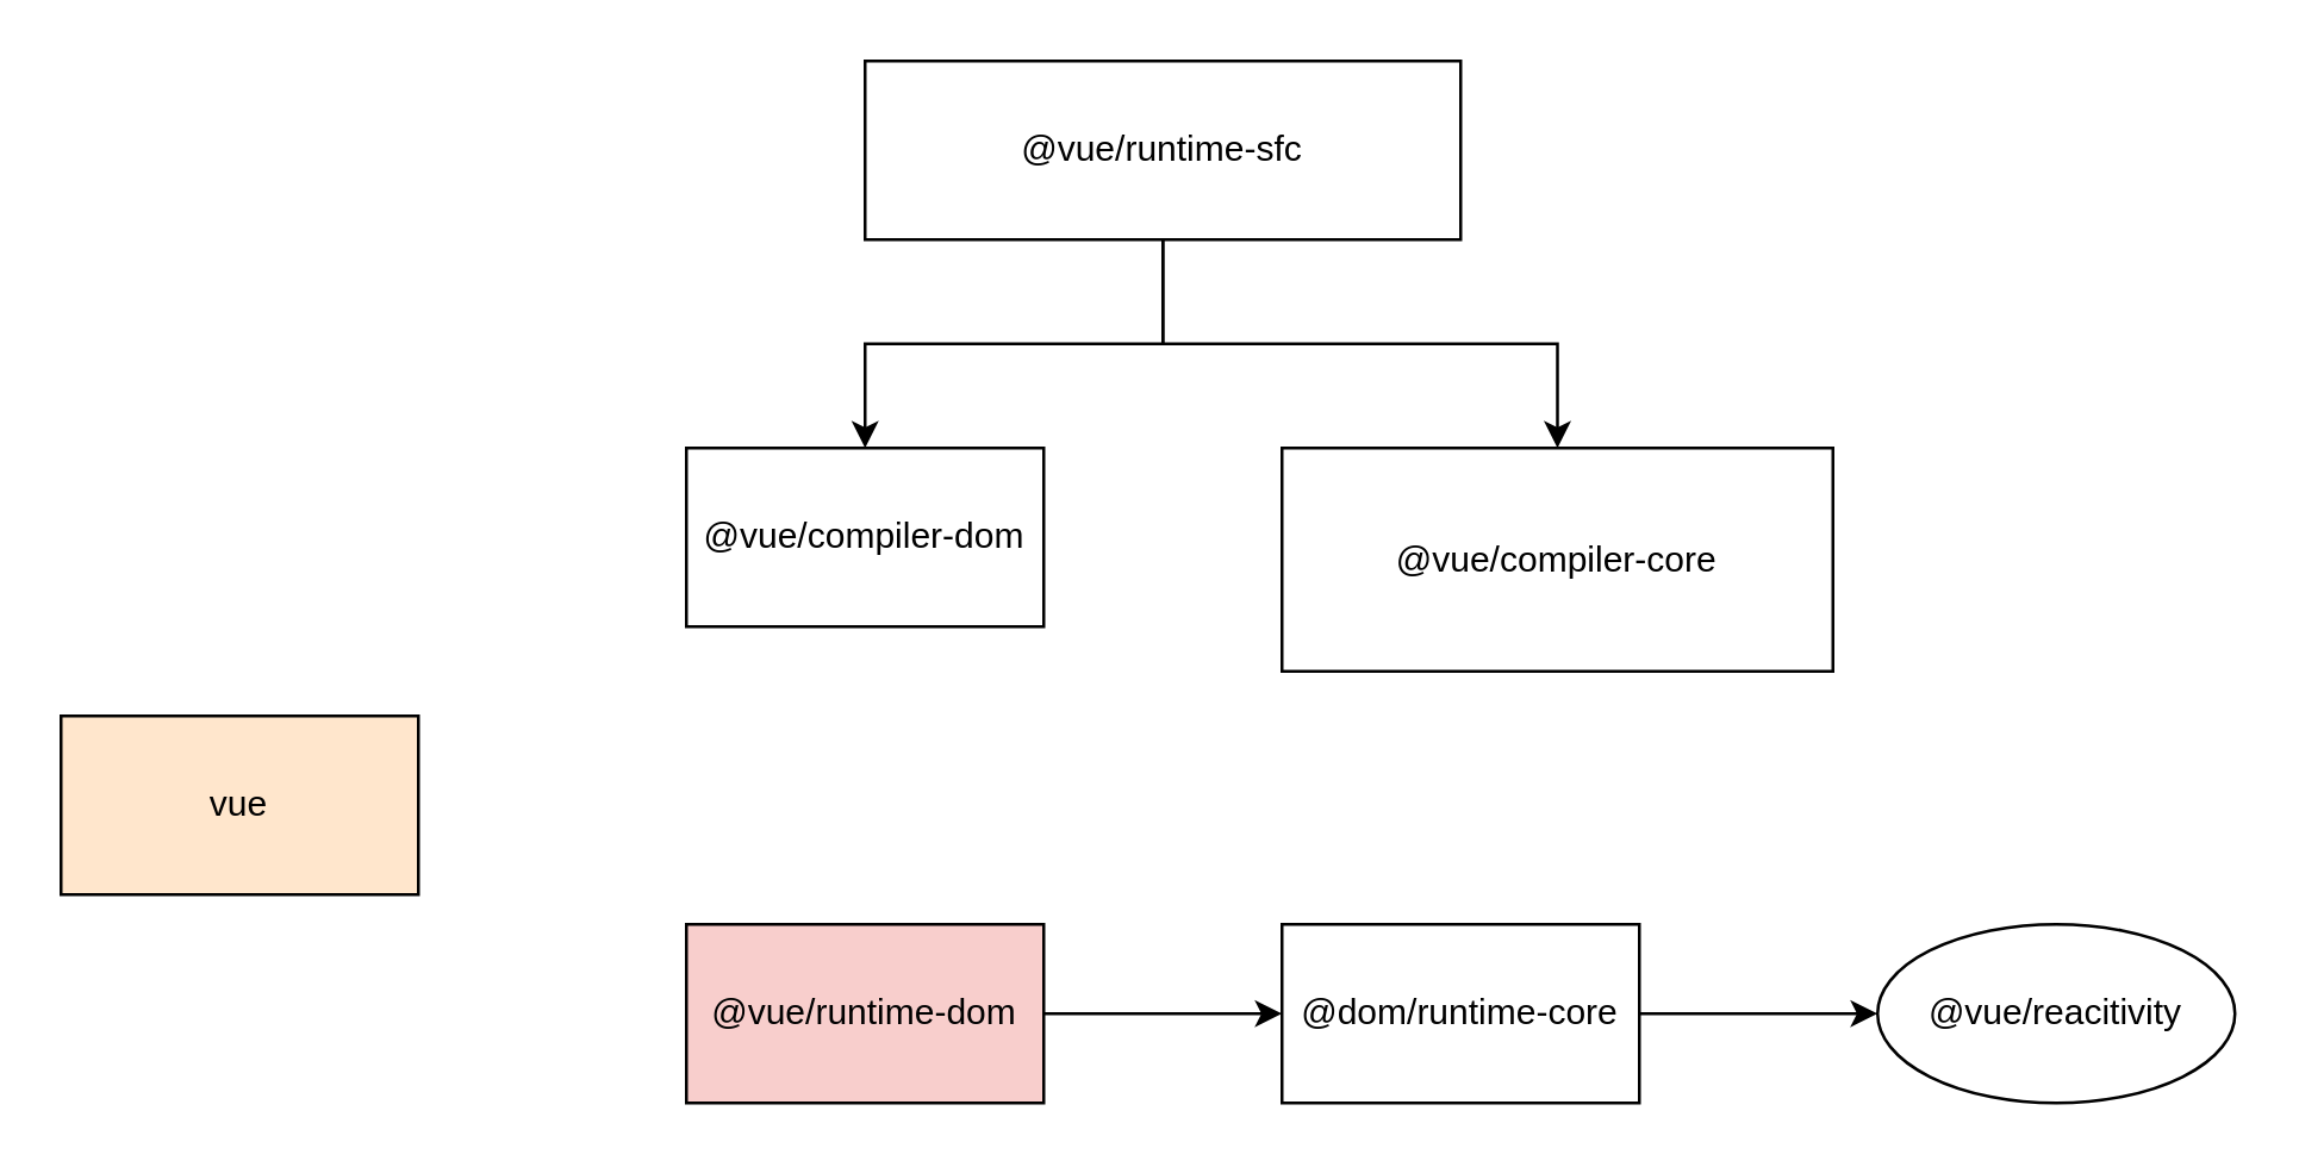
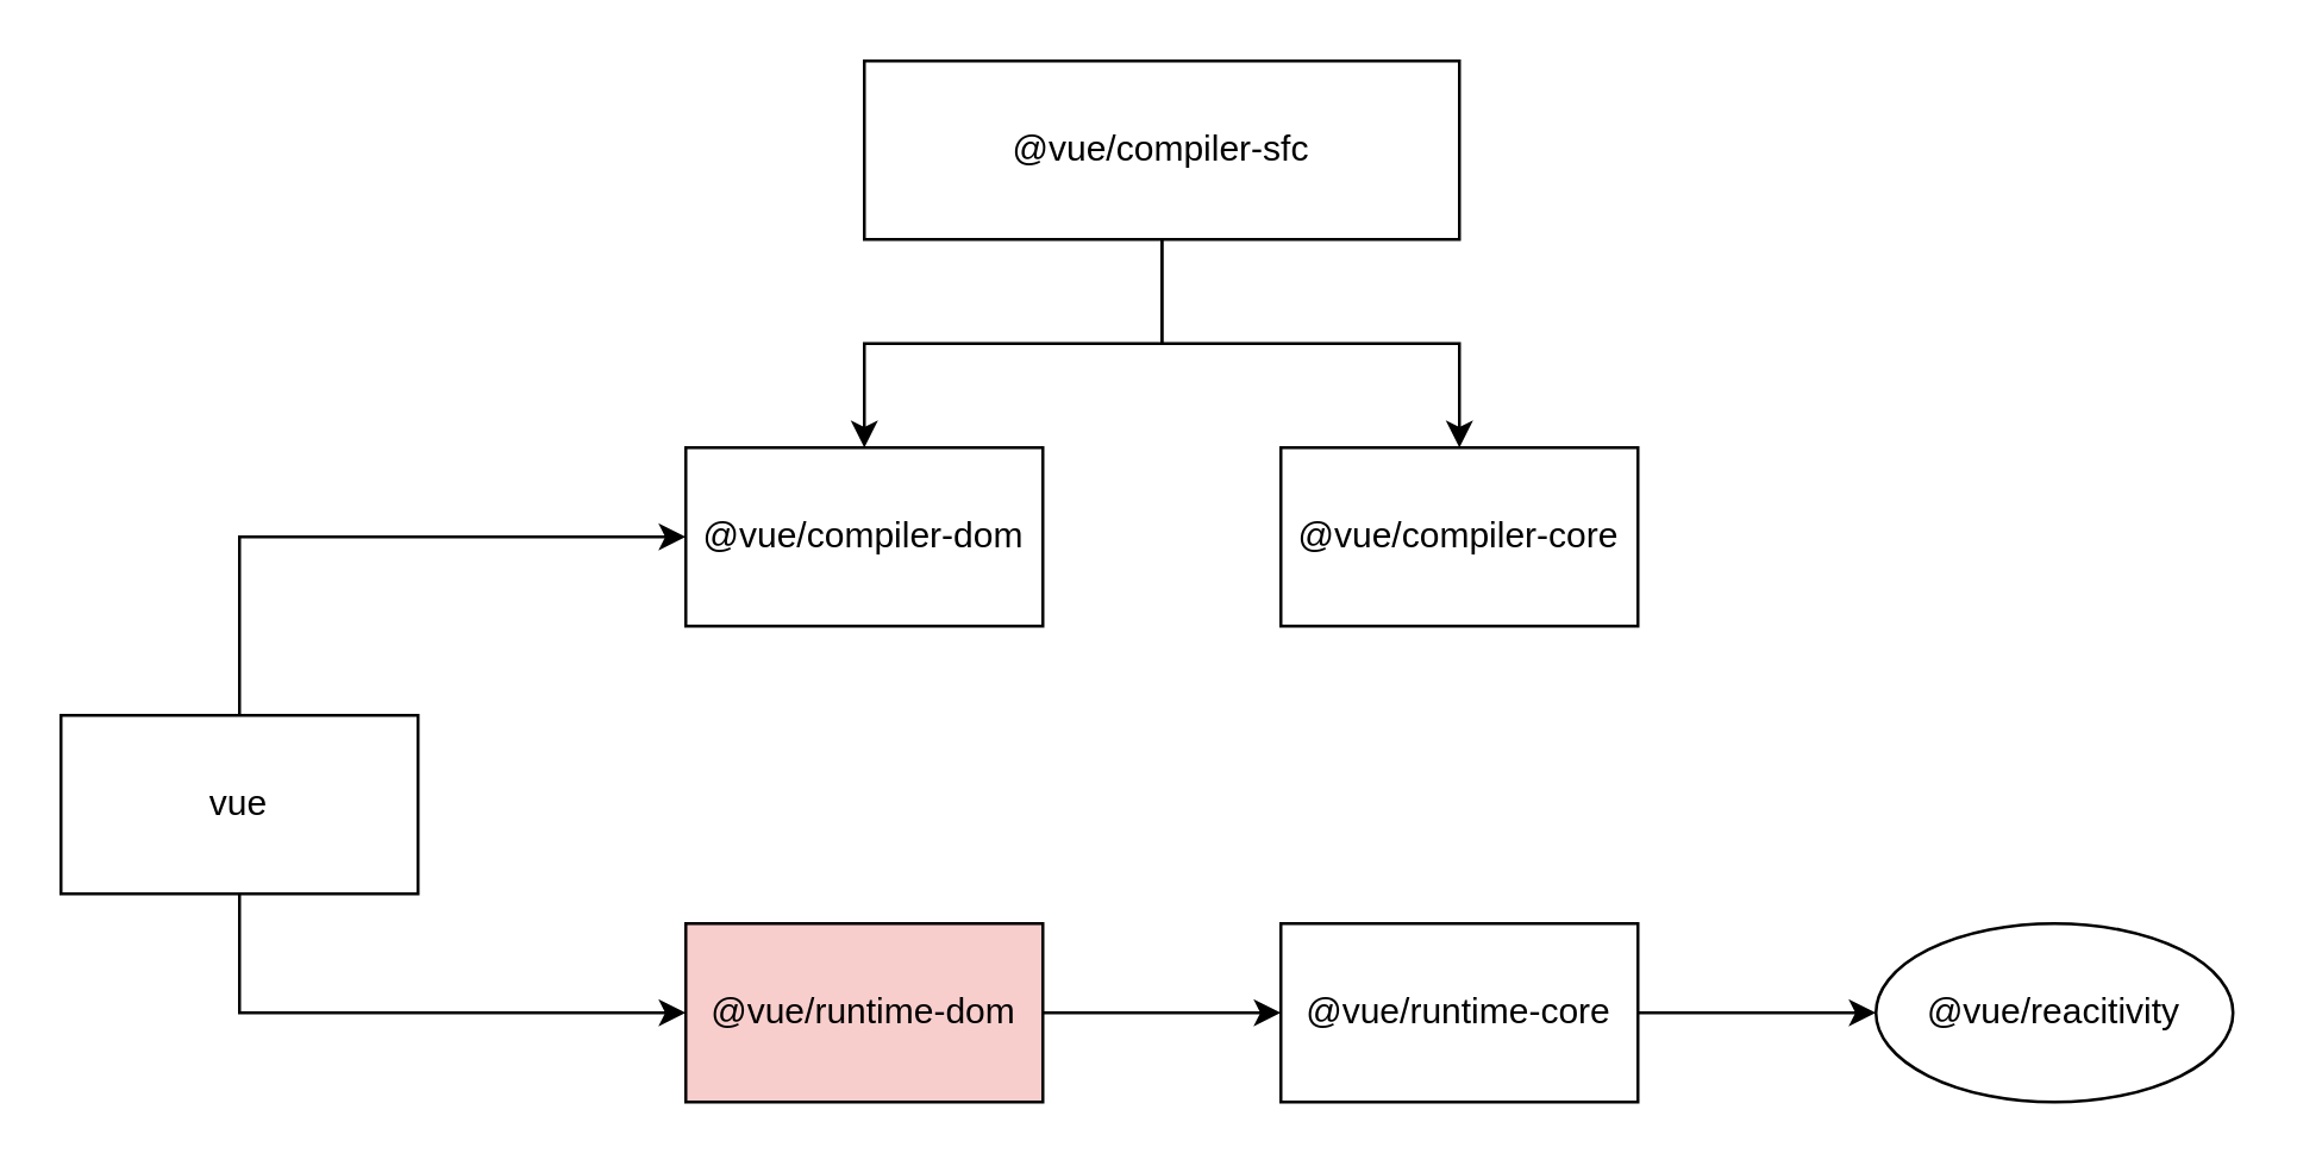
  <mxCell id="0" />
  <mxCell id="1" parent="0" />
- <mxCell id="4" value="vue" style="rounded=0;whiteSpace=wrap;html=1;fillColor=#ffe6cc;" parent="1" vertex="1"><mxGeometry x="20" y="240" width="120" height="60" as="geometry" /></mxCell>
+ <mxCell id="2" style="edgeStyle=orthogonalEdgeStyle;rounded=0;orthogonalLoop=1;jettySize=auto;html=1;entryX=0;entryY=0.5;entryDx=0;entryDy=0;" edge="1" parent="1" source="4" target="5"><mxGeometry relative="1" as="geometry"><Array as="points"><mxPoint x="80" y="180" /></Array></mxGeometry></mxCell>
+ <mxCell id="3" value="" style="edgeStyle=orthogonalEdgeStyle;rounded=0;orthogonalLoop=1;jettySize=auto;html=1;" edge="1" parent="1" source="4" target="11"><mxGeometry relative="1" as="geometry"><Array as="points"><mxPoint x="80" y="340" /></Array></mxGeometry></mxCell>
+ <mxCell id="4" value="vue" style="rounded=0;whiteSpace=wrap;html=1;" parent="1" vertex="1"><mxGeometry x="20" y="240" width="120" height="60" as="geometry" /></mxCell>
  <mxCell id="5" value="@vue/compiler-dom" style="whiteSpace=wrap;html=1;rounded=0;" parent="1" vertex="1"><mxGeometry x="230" y="150" width="120" height="60" as="geometry" /></mxCell>
- <mxCell id="6" value="&lt;span style=&quot;color: rgb(0, 0, 0);&quot;&gt;@vue/compiler-core&lt;/span&gt;" style="whiteSpace=wrap;html=1;rounded=0;" parent="1" vertex="1"><mxGeometry x="430" y="150" width="185" height="75" as="geometry" /></mxCell>
+ <mxCell id="6" value="&lt;span style=&quot;color: rgb(0, 0, 0);&quot;&gt;@vue/compiler-core&lt;/span&gt;" style="whiteSpace=wrap;html=1;rounded=0;" parent="1" vertex="1"><mxGeometry x="430" y="150" width="120" height="60" as="geometry" /></mxCell>
  <mxCell id="7" style="edgeStyle=orthogonalEdgeStyle;rounded=0;orthogonalLoop=1;jettySize=auto;html=1;" edge="1" parent="1" source="9" target="5"><mxGeometry relative="1" as="geometry" /></mxCell>
  <mxCell id="8" style="edgeStyle=orthogonalEdgeStyle;rounded=0;orthogonalLoop=1;jettySize=auto;html=1;" edge="1" parent="1" source="9" target="6"><mxGeometry relative="1" as="geometry" /></mxCell>
- <mxCell id="9" value="&lt;span style=&quot;color: rgb(0, 0, 0);&quot;&gt;@vue/runtime-sfc&lt;/span&gt;" style="rounded=0;whiteSpace=wrap;html=1;" parent="1" vertex="1"><mxGeometry x="290" y="20" width="200" height="60" as="geometry" /></mxCell>
+ <mxCell id="9" value="&lt;span style=&quot;color: rgb(0, 0, 0);&quot;&gt;@vue/compiler-sfc&lt;/span&gt;" style="rounded=0;whiteSpace=wrap;html=1;" parent="1" vertex="1"><mxGeometry x="290" y="20" width="200" height="60" as="geometry" /></mxCell>
  <mxCell id="10" value="" style="edgeStyle=orthogonalEdgeStyle;rounded=0;orthogonalLoop=1;jettySize=auto;html=1;" edge="1" parent="1" source="11" target="13"><mxGeometry relative="1" as="geometry" /></mxCell>
  <mxCell id="11" value="@vue/runtime-dom" style="whiteSpace=wrap;html=1;rounded=0;fillColor=#f8cecc;" vertex="1" parent="1"><mxGeometry x="230" y="310" width="120" height="60" as="geometry" /></mxCell>
  <mxCell id="12" value="" style="edgeStyle=orthogonalEdgeStyle;rounded=0;orthogonalLoop=1;jettySize=auto;html=1;" edge="1" parent="1" source="13" target="14"><mxGeometry relative="1" as="geometry" /></mxCell>
- <mxCell id="13" value="@dom/runtime-core" style="whiteSpace=wrap;html=1;rounded=0;" vertex="1" parent="1"><mxGeometry x="430" y="310" width="120" height="60" as="geometry" /></mxCell>
+ <mxCell id="13" value="@vue/runtime-core" style="whiteSpace=wrap;html=1;rounded=0;" vertex="1" parent="1"><mxGeometry x="430" y="310" width="120" height="60" as="geometry" /></mxCell>
  <mxCell id="14" value="@vue/reacitivity" style="ellipse;whiteSpace=wrap;html=1;" vertex="1" parent="1"><mxGeometry x="630" y="310" width="120" height="60" as="geometry" /></mxCell>
